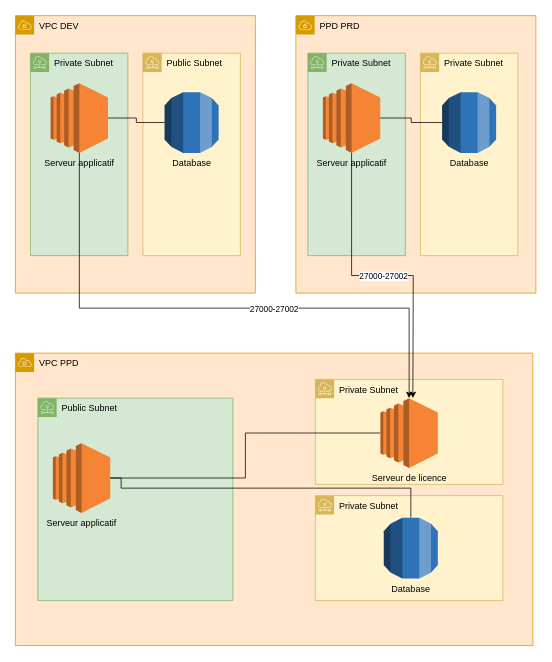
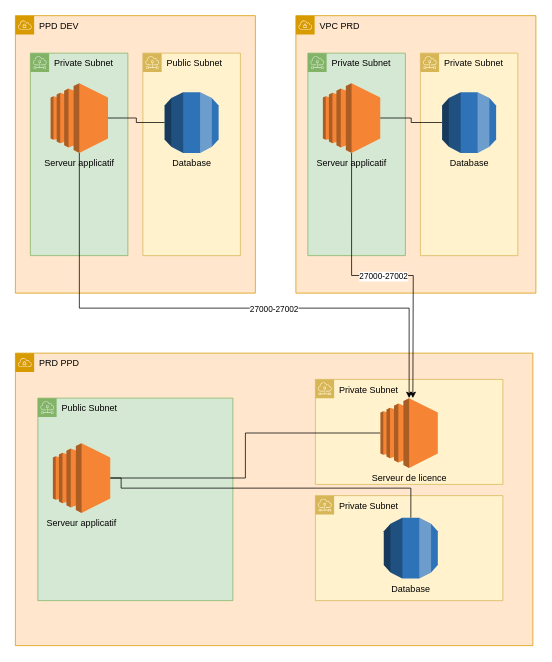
  <mxCell id="0" />
  <mxCell id="1" parent="0" />
- <mxCell id="2" value="VPC PPD" style="sketch=0;outlineConnect=0;html=1;whiteSpace=wrap;fontSize=12;fontStyle=0;shape=mxgraph.aws4.group;grIcon=mxgraph.aws4.group_vpc;strokeColor=#d79b00;fillColor=#ffe6cc;verticalAlign=top;align=left;spacingLeft=30;dashed=0;" vertex="1" parent="1"><mxGeometry x="20" y="470" width="690" height="390" as="geometry" /></mxCell>
+ <mxCell id="2" value="PRD PPD" style="sketch=0;outlineConnect=0;html=1;whiteSpace=wrap;fontSize=12;fontStyle=0;shape=mxgraph.aws4.group;grIcon=mxgraph.aws4.group_vpc;strokeColor=#d79b00;fillColor=#ffe6cc;verticalAlign=top;align=left;spacingLeft=30;dashed=0;" vertex="1" parent="1"><mxGeometry x="20" y="470" width="690" height="390" as="geometry" /></mxCell>
  <mxCell id="3" value="Private Subnet" style="sketch=0;outlineConnect=0;html=1;whiteSpace=wrap;fontSize=12;fontStyle=0;shape=mxgraph.aws4.group;grIcon=mxgraph.aws4.group_subnet;strokeColor=#d6b656;fillColor=#fff2cc;verticalAlign=top;align=left;spacingLeft=30;dashed=0;" vertex="1" parent="1"><mxGeometry x="420" y="505" width="250" height="140" as="geometry" /></mxCell>
- <mxCell id="4" value="PPD PRD" style="sketch=0;outlineConnect=0;html=1;whiteSpace=wrap;fontSize=12;fontStyle=0;shape=mxgraph.aws4.group;grIcon=mxgraph.aws4.group_vpc;strokeColor=#d79b00;fillColor=#ffe6cc;verticalAlign=top;align=left;spacingLeft=30;dashed=0;" vertex="1" parent="1"><mxGeometry x="394" y="20" width="320" height="370" as="geometry" /></mxCell>
- <mxCell id="5" value="VPC DEV" style="sketch=0;outlineConnect=0;html=1;whiteSpace=wrap;fontSize=12;fontStyle=0;shape=mxgraph.aws4.group;grIcon=mxgraph.aws4.group_vpc;strokeColor=#d79b00;fillColor=#ffe6cc;verticalAlign=top;align=left;spacingLeft=30;dashed=0;" vertex="1" parent="1"><mxGeometry x="20" y="20" width="320" height="370" as="geometry" /></mxCell>
+ <mxCell id="4" value="VPC PRD" style="sketch=0;outlineConnect=0;html=1;whiteSpace=wrap;fontSize=12;fontStyle=0;shape=mxgraph.aws4.group;grIcon=mxgraph.aws4.group_vpc;strokeColor=#d79b00;fillColor=#ffe6cc;verticalAlign=top;align=left;spacingLeft=30;dashed=0;" vertex="1" parent="1"><mxGeometry x="394" y="20" width="320" height="370" as="geometry" /></mxCell>
+ <mxCell id="5" value="PPD DEV" style="sketch=0;outlineConnect=0;html=1;whiteSpace=wrap;fontSize=12;fontStyle=0;shape=mxgraph.aws4.group;grIcon=mxgraph.aws4.group_vpc;strokeColor=#d79b00;fillColor=#ffe6cc;verticalAlign=top;align=left;spacingLeft=30;dashed=0;" vertex="1" parent="1"><mxGeometry x="20" y="20" width="320" height="370" as="geometry" /></mxCell>
  <mxCell id="6" value="Private Subnet" style="sketch=0;outlineConnect=0;html=1;whiteSpace=wrap;fontSize=12;fontStyle=0;shape=mxgraph.aws4.group;grIcon=mxgraph.aws4.group_subnet;strokeColor=#82b366;fillColor=#d5e8d4;verticalAlign=top;align=left;spacingLeft=30;dashed=0;" vertex="1" parent="1"><mxGeometry x="40" y="70" width="130" height="270" as="geometry" /></mxCell>
  <mxCell id="7" value="Public Subnet" style="sketch=0;outlineConnect=0;html=1;whiteSpace=wrap;fontSize=12;fontStyle=0;shape=mxgraph.aws4.group;grIcon=mxgraph.aws4.group_subnet;strokeColor=#d6b656;fillColor=#fff2cc;verticalAlign=top;align=left;spacingLeft=30;dashed=0;" vertex="1" parent="1"><mxGeometry x="190" y="70" width="130" height="270" as="geometry" /></mxCell>
  <mxCell id="8" value="Private Subnet" style="sketch=0;outlineConnect=0;html=1;whiteSpace=wrap;fontSize=12;fontStyle=0;shape=mxgraph.aws4.group;grIcon=mxgraph.aws4.group_subnet;strokeColor=#d6b656;fillColor=#fff2cc;verticalAlign=top;align=left;spacingLeft=30;dashed=0;" vertex="1" parent="1"><mxGeometry x="560" y="70" width="130" height="270" as="geometry" /></mxCell>
  <mxCell id="9" value="Private Subnet" style="sketch=0;outlineConnect=0;html=1;whiteSpace=wrap;fontSize=12;fontStyle=0;shape=mxgraph.aws4.group;grIcon=mxgraph.aws4.group_subnet;strokeColor=#82b366;fillColor=#d5e8d4;verticalAlign=top;align=left;spacingLeft=30;dashed=0;" vertex="1" parent="1"><mxGeometry x="410" y="70" width="130" height="270" as="geometry" /></mxCell>
  <mxCell id="10" value="Private Subnet" style="sketch=0;outlineConnect=0;html=1;whiteSpace=wrap;fontSize=12;fontStyle=0;shape=mxgraph.aws4.group;grIcon=mxgraph.aws4.group_subnet;strokeColor=#d6b656;fillColor=#fff2cc;verticalAlign=top;align=left;spacingLeft=30;dashed=0;" vertex="1" parent="1"><mxGeometry x="420" y="660" width="250" height="140" as="geometry" /></mxCell>
  <mxCell id="11" value="Public Subnet" style="sketch=0;outlineConnect=0;html=1;whiteSpace=wrap;fontSize=12;fontStyle=0;shape=mxgraph.aws4.group;grIcon=mxgraph.aws4.group_subnet;strokeColor=#82b366;fillColor=#d5e8d4;verticalAlign=top;align=left;spacingLeft=30;dashed=0;" vertex="1" parent="1"><mxGeometry x="50" y="530" width="260" height="270" as="geometry" /></mxCell>
  <mxCell id="12" style="edgeStyle=orthogonalEdgeStyle;rounded=0;orthogonalLoop=1;jettySize=auto;html=1;" edge="1" parent="1" source="14" target="21"><mxGeometry relative="1" as="geometry"><Array as="points"><mxPoint x="105" y="410" /><mxPoint x="545" y="410" /></Array></mxGeometry></mxCell>
  <mxCell id="13" value="27000-27002" style="edgeLabel;html=1;align=center;verticalAlign=middle;resizable=0;points=[];" vertex="1" connectable="0" parent="12"><mxGeometry x="0.215" relative="1" as="geometry"><mxPoint as="offset" /></mxGeometry></mxCell>
  <mxCell id="14" value="Serveur applicatif" style="outlineConnect=0;dashed=0;verticalLabelPosition=bottom;verticalAlign=top;align=center;html=1;shape=mxgraph.aws3.ec2;fillColor=#F58534;gradientColor=none;" vertex="1" parent="1"><mxGeometry x="67" y="110" width="76.5" height="93" as="geometry" /></mxCell>
  <mxCell id="15" style="edgeStyle=orthogonalEdgeStyle;rounded=0;orthogonalLoop=1;jettySize=auto;html=1;endArrow=none;startFill=0;" edge="1" parent="1" source="16" target="21"><mxGeometry relative="1" as="geometry" /></mxCell>
  <mxCell id="16" value="Serveur applicatif" style="outlineConnect=0;dashed=0;verticalLabelPosition=bottom;verticalAlign=top;align=center;html=1;shape=mxgraph.aws3.ec2;fillColor=#F58534;gradientColor=none;" vertex="1" parent="1"><mxGeometry x="70" y="590" width="76.5" height="93" as="geometry" /></mxCell>
  <mxCell id="17" style="edgeStyle=orthogonalEdgeStyle;rounded=0;orthogonalLoop=1;jettySize=auto;html=1;exitX=0.5;exitY=1;exitDx=0;exitDy=0;exitPerimeter=0;" edge="1" parent="1" source="20"><mxGeometry relative="1" as="geometry"><mxPoint x="550" y="530" as="targetPoint" /></mxGeometry></mxCell>
  <mxCell id="18" value="&lt;span style=&quot;color: rgba(0, 0, 0, 0); font-family: monospace; font-size: 0px; text-align: start; background-color: rgb(236, 236, 236);&quot;&gt;%3CmxGraphModel%3E%3Croot%3E%3CmxCell%20id%3D%220%22%2F%3E%3CmxCell%20id%3D%221%22%20parent%3D%220%22%2F%3E%3CmxCell%20id%3D%222%22%20value%3D%2227000-27002%22%20style%3D%22edgeLabel%3Bhtml%3D1%3Balign%3Dcenter%3BverticalAlign%3Dmiddle%3Bresizable%3D0%3Bpoints%3D%5B%5D%3B%22%20vertex%3D%221%22%20connectable%3D%220%22%20parent%3D%221%22%3E%3CmxGeometry%20x%3D%22384.3%22%20y%3D%22420%22%20as%3D%22geometry%22%2F%3E%3C%2FmxCell%3E%3C%2Froot%3E%3C%2FmxGraphModel%3E&lt;/span&gt;&lt;span style=&quot;color: rgba(0, 0, 0, 0); font-family: monospace; font-size: 0px; text-align: start; background-color: rgb(236, 236, 236);&quot;&gt;%3CmxGraphModel%3E%3Croot%3E%3CmxCell%20id%3D%220%22%2F%3E%3CmxCell%20id%3D%221%22%20parent%3D%220%22%2F%3E%3CmxCell%20id%3D%222%22%20value%3D%2227000-27002%22%20style%3D%22edgeLabel%3Bhtml%3D1%3Balign%3Dcenter%3BverticalAlign%3Dmiddle%3Bresizable%3D0%3Bpoints%3D%5B%5D%3B%22%20vertex%3D%221%22%20connectable%3D%220%22%20parent%3D%221%22%3E%3CmxGeometry%20x%3D%22384.3%22%20y%3D%22420%22%20as%3D%22geometry%22%2F%3E%3C%2FmxCell%3E%3C%2Froot%3E%3C%2FmxGraphModel%3E&lt;/span&gt;" style="edgeLabel;html=1;align=center;verticalAlign=middle;resizable=0;points=[];" vertex="1" connectable="0" parent="17"><mxGeometry x="-0.041" y="2" relative="1" as="geometry"><mxPoint y="1" as="offset" /></mxGeometry></mxCell>
  <mxCell id="19" value="27000-27002" style="edgeLabel;html=1;align=center;verticalAlign=middle;resizable=0;points=[];" vertex="1" connectable="0" parent="17"><mxGeometry x="0.008" relative="1" as="geometry"><mxPoint y="1" as="offset" /></mxGeometry></mxCell>
  <mxCell id="20" value="Serveur applicatif" style="outlineConnect=0;dashed=0;verticalLabelPosition=bottom;verticalAlign=top;align=center;html=1;shape=mxgraph.aws3.ec2;fillColor=#F58534;gradientColor=none;" vertex="1" parent="1"><mxGeometry x="430" y="110" width="76.5" height="93" as="geometry" /></mxCell>
  <mxCell id="21" value="Serveur de licence" style="outlineConnect=0;dashed=0;verticalLabelPosition=bottom;verticalAlign=top;align=center;html=1;shape=mxgraph.aws3.ec2;fillColor=#F58534;gradientColor=none;" vertex="1" parent="1"><mxGeometry x="506.75" y="530" width="76.5" height="93" as="geometry" /></mxCell>
  <mxCell id="22" style="edgeStyle=orthogonalEdgeStyle;rounded=0;orthogonalLoop=1;jettySize=auto;html=1;endArrow=none;startFill=0;" edge="1" parent="1" source="23" target="14"><mxGeometry relative="1" as="geometry" /></mxCell>
  <mxCell id="23" value="Database" style="outlineConnect=0;dashed=0;verticalLabelPosition=bottom;verticalAlign=top;align=center;html=1;shape=mxgraph.aws3.rds;fillColor=#2E73B8;gradientColor=none;" vertex="1" parent="1"><mxGeometry x="219" y="122" width="72" height="81" as="geometry" /></mxCell>
  <mxCell id="24" style="edgeStyle=orthogonalEdgeStyle;rounded=0;orthogonalLoop=1;jettySize=auto;html=1;endArrow=none;startFill=0;" edge="1" parent="1" source="25" target="20"><mxGeometry relative="1" as="geometry" /></mxCell>
  <mxCell id="25" value="Database" style="outlineConnect=0;dashed=0;verticalLabelPosition=bottom;verticalAlign=top;align=center;html=1;shape=mxgraph.aws3.rds;fillColor=#2E73B8;gradientColor=none;" vertex="1" parent="1"><mxGeometry x="589" y="122" width="72" height="81" as="geometry" /></mxCell>
  <mxCell id="26" style="edgeStyle=orthogonalEdgeStyle;rounded=0;orthogonalLoop=1;jettySize=auto;html=1;entryX=1;entryY=0.5;entryDx=0;entryDy=0;entryPerimeter=0;endArrow=none;startFill=0;" edge="1" parent="1" source="27" target="16"><mxGeometry relative="1" as="geometry"><mxPoint x="160" y="640" as="targetPoint" /><Array as="points"><mxPoint x="547" y="650" /><mxPoint x="161" y="650" /><mxPoint x="161" y="637" /></Array></mxGeometry></mxCell>
  <mxCell id="27" value="Database" style="outlineConnect=0;dashed=0;verticalLabelPosition=bottom;verticalAlign=top;align=center;html=1;shape=mxgraph.aws3.rds;fillColor=#2E73B8;gradientColor=none;" vertex="1" parent="1"><mxGeometry x="511.25" y="689.5" width="72" height="81" as="geometry" /></mxCell>
